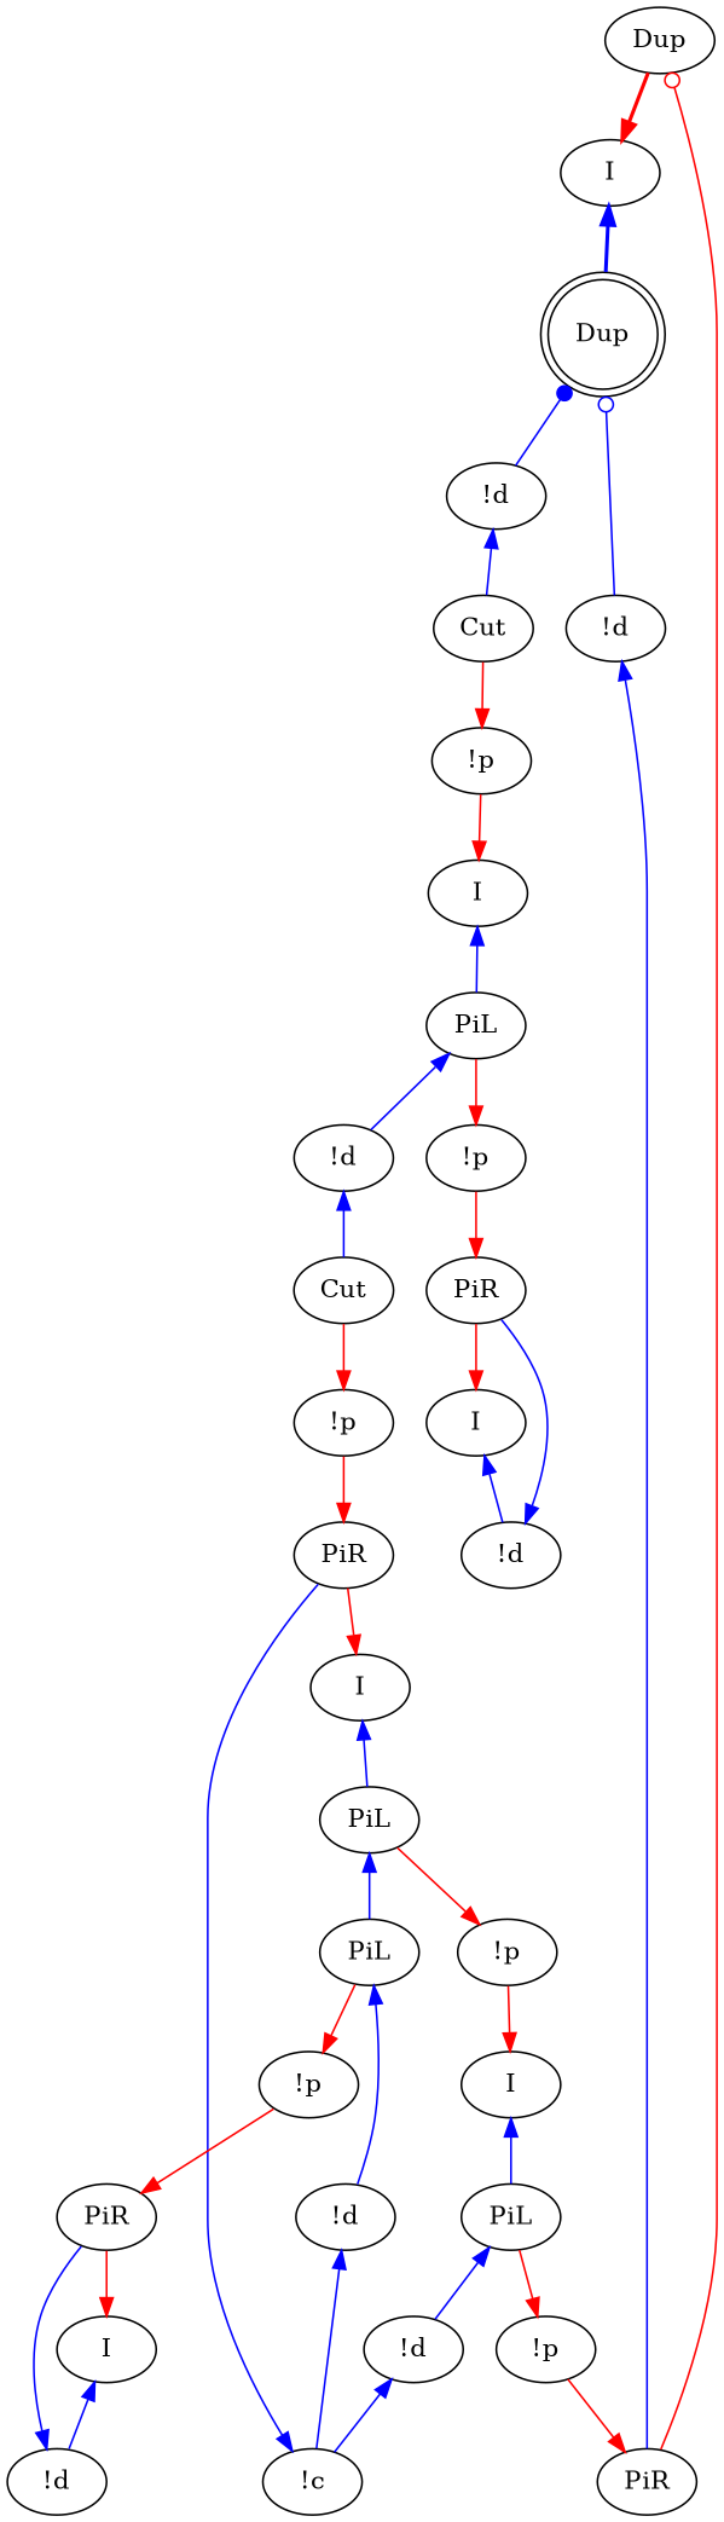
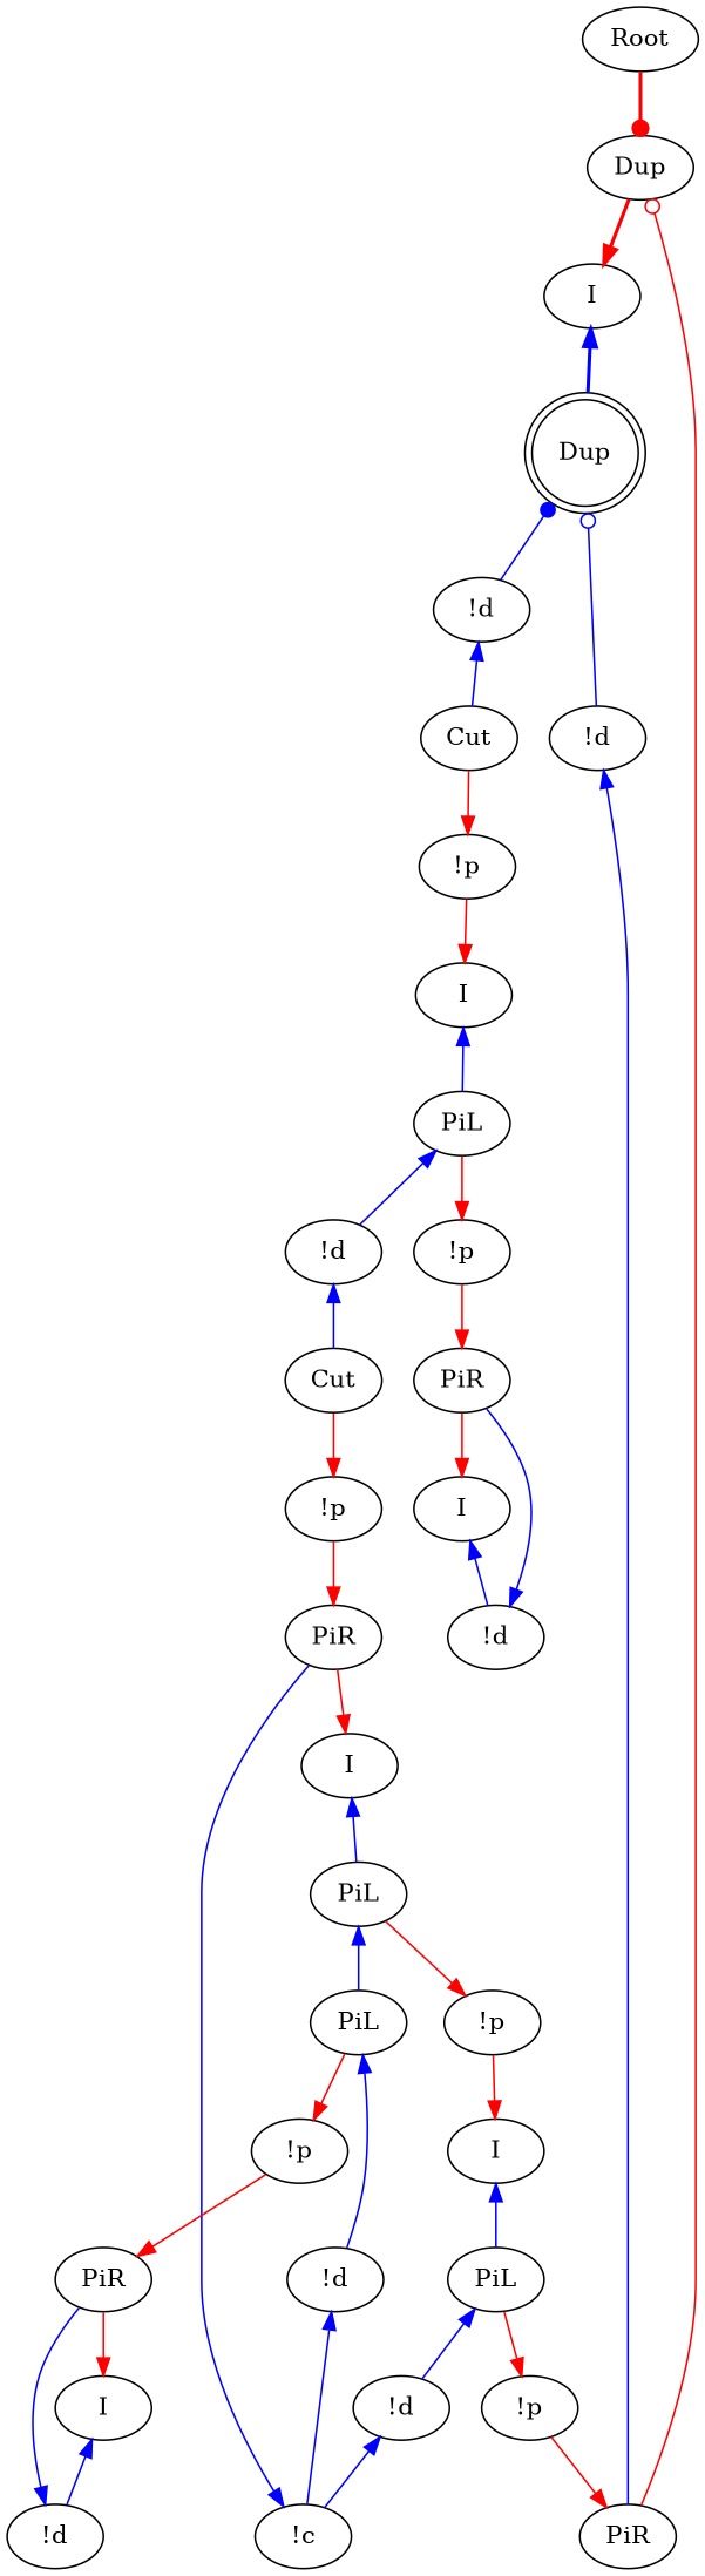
  digraph {
    fontname="DejaVu Serif"
    node [fontname="DejaVu Serif"]
    edge [color=blue fontname="DejaVu Serif" dir=back]
+   n1 [label=Root]
    n2 [label=Dup]
    n3 [label="!p"]
    n4 [label=PiR]
    n5 [label=Cut]
    n6 [label=I]
    n7 [label="!c"]
    n8 [label="!d"]
    n9 [label=PiL]
    n10 [label="!p"]
    n11 [label=PiL]
    n12 [label="!p"]
    n13 [label=PiR]
    n14 [label=I]
    n15 [label="!d"]
    n16 [label="!p"]
    n17 [label=I]
    n18 [label=I]
    n19 [label="!d"]
    n20 [label=PiL]
    n21 [label="!p"]
    n22 [label="!d"]
    n23 [label=PiL]
    n24 [label="!p"]
    n25 [label=PiR]
    n26 [label=PiR]
    n27 [label=I]
    n28 [label=Cut]
    n29 [label="!d"]
    n30 [label=I]
    n31 [label=Dup shape=doublecircle]
    n32 [label="!d"]
    n33 [label="!d"]
+   n1 -> n2 [arrowhead=dot color=red penwidth=2 dir=""]
    n2 -> n30 [color=red penwidth=2 dir=""]
    n3 -> n4 [color=red dir=""]
    n4 -> n6 [color=red dir=""]
    n5 -> n3 [color=red dir=""]
    n6 -> n11
    n7 -> n4
    n8 -> n7
    n9 -> n8
    n9 -> n10 [color=red dir=""]
    n10 -> n13 [color=red dir=""]
    n11 -> n9
    n11 -> n12 [color=red dir=""]
    n12 -> n18 [color=red dir=""]
    n13 -> n14 [color=red dir=""]
    n14 -> n15
    n15 -> n13
    n16 -> n17 [color=red dir=""]
    n17 -> n20
    n18 -> n23
    n19 -> n5
    n20 -> n19
    n20 -> n21 [color=red dir=""]
    n21 -> n25 [color=red dir=""]
    n22 -> n7
    n23 -> n22
    n23 -> n24 [color=red dir=""]
    n24 -> n26 [color=red dir=""]
    n25 -> n27 [color=red dir=""]
    n26 -> n2 [arrowhead=odot color=red dir=""]
    n27 -> n29
    n28 -> n16 [color=red dir=""]
    n29 -> n25
    n30 -> n31 [penwidth=2]
    n31 -> n32 [arrowtail=dot]
    n31 -> n33 [arrowtail=odot]
    n32 -> n28
    n33 -> n26
  }
